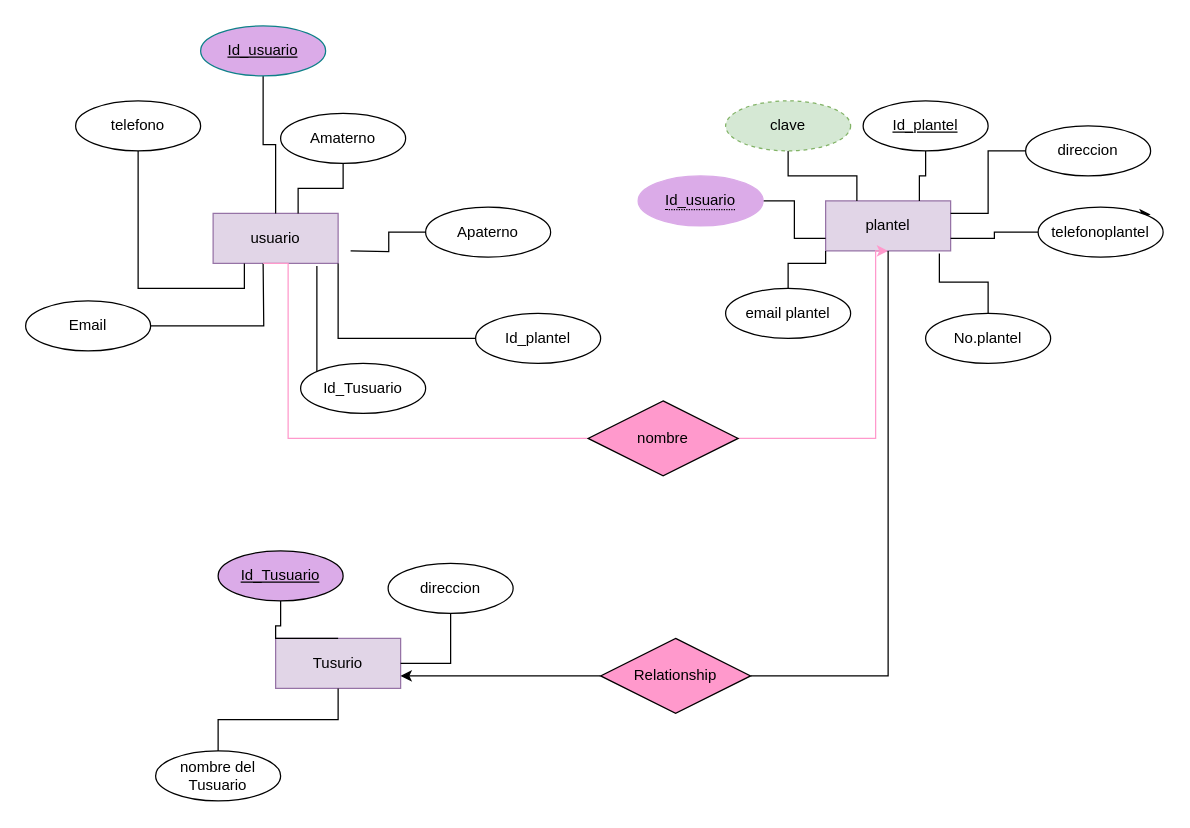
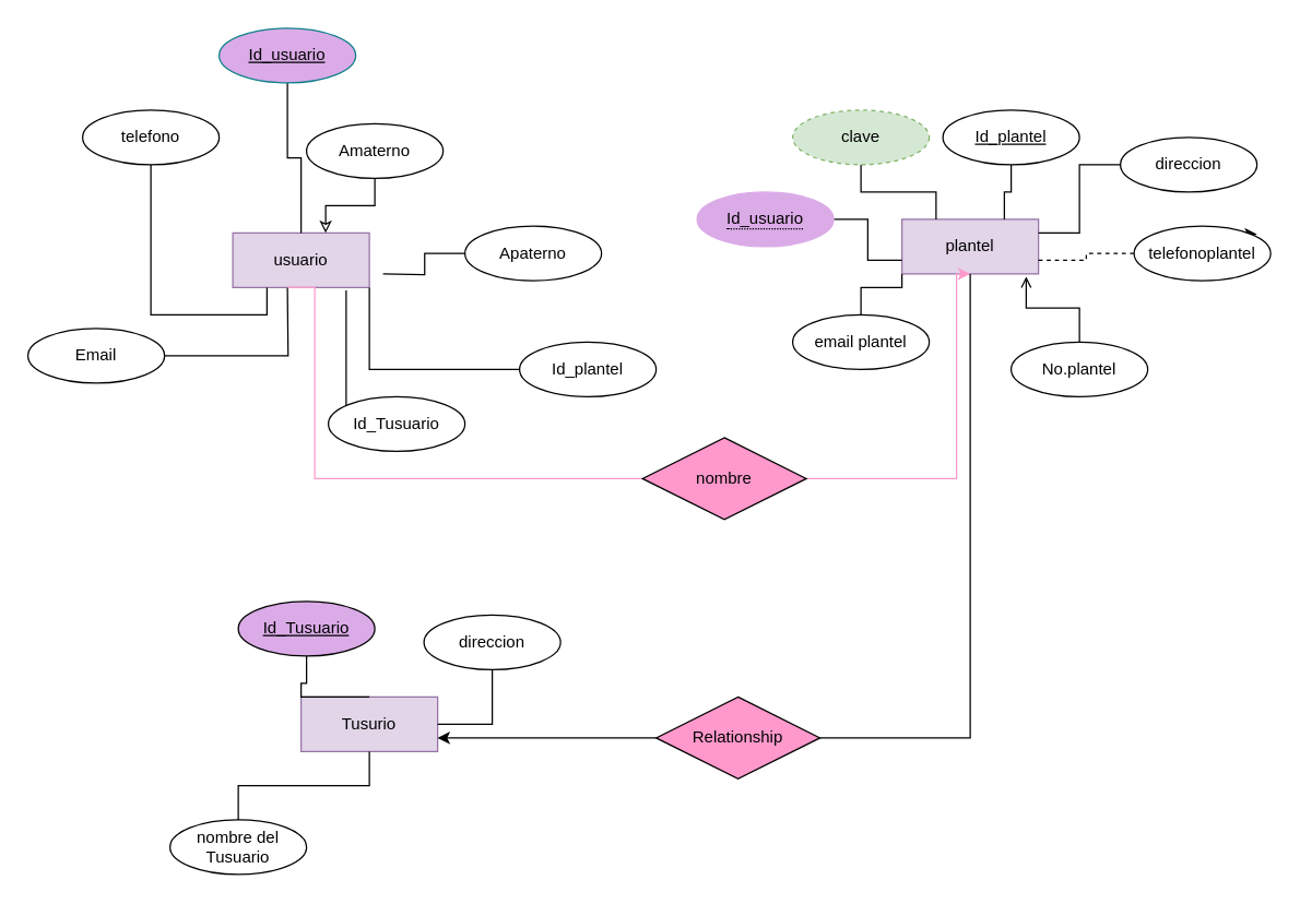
  <mxCell id="0" />
  <mxCell id="1" parent="0" />
  <mxCell id="2" value="usuario" style="whiteSpace=wrap;html=1;align=center;fillColor=#e1d5e7;strokeColor=#9673a6;" vertex="1" parent="1"><mxGeometry x="170" y="170" width="100" height="40" as="geometry" /></mxCell>
  <mxCell id="3" style="edgeStyle=orthogonalEdgeStyle;rounded=0;orthogonalLoop=1;jettySize=auto;html=1;endArrow=none;endFill=0;" edge="1" parent="1" source="4" target="2"><mxGeometry relative="1" as="geometry" /></mxCell>
  <mxCell id="4" value="Id_usuario" style="ellipse;whiteSpace=wrap;html=1;align=center;fontStyle=4;fillColor=#DBABE8;strokeColor=#0e8088;" vertex="1" parent="1"><mxGeometry x="160" y="20" width="100" height="40" as="geometry" /></mxCell>
  <mxCell id="5" style="edgeStyle=orthogonalEdgeStyle;rounded=0;orthogonalLoop=1;jettySize=auto;html=1;entryX=0.25;entryY=1;entryDx=0;entryDy=0;endArrow=none;endFill=0;" edge="1" parent="1" source="6" target="2"><mxGeometry relative="1" as="geometry"><Array as="points"><mxPoint x="195" y="230" /></Array></mxGeometry></mxCell>
  <mxCell id="6" value="telefono" style="ellipse;whiteSpace=wrap;html=1;align=center;" vertex="1" parent="1"><mxGeometry x="60" y="80" width="100" height="40" as="geometry" /></mxCell>
  <mxCell id="7" style="edgeStyle=orthogonalEdgeStyle;rounded=0;orthogonalLoop=1;jettySize=auto;html=1;endArrow=none;endFill=0;" edge="1" parent="1" source="8"><mxGeometry relative="1" as="geometry"><mxPoint x="210" y="210" as="targetPoint" /></mxGeometry></mxCell>
  <mxCell id="8" value="Email" style="ellipse;whiteSpace=wrap;html=1;align=center;" vertex="1" parent="1"><mxGeometry x="20" y="240" width="100" height="40" as="geometry" /></mxCell>
- <mxCell id="9" style="edgeStyle=orthogonalEdgeStyle;rounded=0;orthogonalLoop=1;jettySize=auto;html=1;entryX=0.68;entryY=0;entryDx=0;entryDy=0;entryPerimeter=0;endArrow=none;endFill=0;" edge="1" parent="1" source="10" target="2"><mxGeometry relative="1" as="geometry" /></mxCell>
+ <mxCell id="9" style="edgeStyle=orthogonalEdgeStyle;rounded=0;orthogonalLoop=1;jettySize=auto;html=1;entryX=0.68;entryY=0;entryDx=0;entryDy=0;entryPerimeter=0;endArrow=classic;endFill=0;" edge="1" parent="1" source="10" target="2"><mxGeometry relative="1" as="geometry" /></mxCell>
  <mxCell id="10" value="Amaterno" style="ellipse;whiteSpace=wrap;html=1;align=center;" vertex="1" parent="1"><mxGeometry x="224" y="90" width="100" height="40" as="geometry" /></mxCell>
  <mxCell id="11" style="edgeStyle=orthogonalEdgeStyle;rounded=0;orthogonalLoop=1;jettySize=auto;html=1;endArrow=none;endFill=0;" edge="1" parent="1" source="12"><mxGeometry relative="1" as="geometry"><mxPoint x="280" y="200" as="targetPoint" /></mxGeometry></mxCell>
  <mxCell id="12" value="Apaterno" style="ellipse;whiteSpace=wrap;html=1;align=center;" vertex="1" parent="1"><mxGeometry x="340" y="165" width="100" height="40" as="geometry" /></mxCell>
  <mxCell id="13" style="edgeStyle=orthogonalEdgeStyle;rounded=0;orthogonalLoop=1;jettySize=auto;html=1;entryX=0.83;entryY=1.05;entryDx=0;entryDy=0;entryPerimeter=0;endArrow=none;endFill=0;" edge="1" parent="1" source="14" target="2"><mxGeometry relative="1" as="geometry"><Array as="points"><mxPoint x="253" y="270" /><mxPoint x="253" y="270" /></Array></mxGeometry></mxCell>
  <mxCell id="14" value="Id_Tusuario" style="ellipse;whiteSpace=wrap;html=1;align=center;" vertex="1" parent="1"><mxGeometry x="240" y="290" width="100" height="40" as="geometry" /></mxCell>
  <mxCell id="15" style="edgeStyle=orthogonalEdgeStyle;rounded=0;orthogonalLoop=1;jettySize=auto;html=1;entryX=1;entryY=1;entryDx=0;entryDy=0;endArrow=none;endFill=0;" edge="1" parent="1" source="16" target="2"><mxGeometry relative="1" as="geometry" /></mxCell>
  <mxCell id="16" value="Id_plantel" style="ellipse;whiteSpace=wrap;html=1;align=center;" vertex="1" parent="1"><mxGeometry x="380" y="250" width="100" height="40" as="geometry" /></mxCell>
  <mxCell id="17" value="plantel" style="whiteSpace=wrap;html=1;align=center;fillColor=#e1d5e7;strokeColor=#9673a6;" vertex="1" parent="1"><mxGeometry x="660" y="160" width="100" height="40" as="geometry" /></mxCell>
  <mxCell id="18" style="edgeStyle=orthogonalEdgeStyle;rounded=0;orthogonalLoop=1;jettySize=auto;html=1;entryX=0.75;entryY=0;entryDx=0;entryDy=0;endArrow=none;endFill=0;" edge="1" parent="1" source="19" target="17"><mxGeometry relative="1" as="geometry" /></mxCell>
  <mxCell id="19" value="Id_plantel" style="ellipse;whiteSpace=wrap;html=1;align=center;fontStyle=4;" vertex="1" parent="1"><mxGeometry x="690" y="80" width="100" height="40" as="geometry" /></mxCell>
  <mxCell id="20" style="edgeStyle=orthogonalEdgeStyle;rounded=0;orthogonalLoop=1;jettySize=auto;html=1;entryX=1;entryY=0.25;entryDx=0;entryDy=0;endArrow=none;endFill=0;" edge="1" parent="1" source="21" target="17"><mxGeometry relative="1" as="geometry"><mxPoint x="770" y="180" as="targetPoint" /></mxGeometry></mxCell>
  <mxCell id="21" value="direccion" style="ellipse;whiteSpace=wrap;html=1;align=center;" vertex="1" parent="1"><mxGeometry x="820" y="100" width="100" height="40" as="geometry" /></mxCell>
  <mxCell id="22" style="edgeStyle=orthogonalEdgeStyle;rounded=0;orthogonalLoop=1;jettySize=auto;html=1;exitX=1;exitY=0;exitDx=0;exitDy=0;" edge="1" parent="1" source="24"><mxGeometry relative="1" as="geometry"><mxPoint x="920" y="171" as="targetPoint" /></mxGeometry></mxCell>
- <mxCell id="23" style="edgeStyle=orthogonalEdgeStyle;rounded=0;orthogonalLoop=1;jettySize=auto;html=1;entryX=1;entryY=0.75;entryDx=0;entryDy=0;endArrow=none;endFill=0;" edge="1" parent="1" source="24" target="17"><mxGeometry relative="1" as="geometry" /></mxCell>
+ <mxCell id="23" style="edgeStyle=orthogonalEdgeStyle;rounded=0;orthogonalLoop=1;jettySize=auto;html=1;entryX=1;entryY=0.75;entryDx=0;entryDy=0;endArrow=none;endFill=0;dashed=1;" edge="1" parent="1" source="24" target="17"><mxGeometry relative="1" as="geometry" /></mxCell>
  <mxCell id="24" value="telefonoplantel" style="ellipse;whiteSpace=wrap;html=1;align=center;" vertex="1" parent="1"><mxGeometry x="830" y="165" width="100" height="40" as="geometry" /></mxCell>
  <mxCell id="25" style="edgeStyle=orthogonalEdgeStyle;rounded=0;orthogonalLoop=1;jettySize=auto;html=1;entryX=0;entryY=1;entryDx=0;entryDy=0;endArrow=none;endFill=0;" edge="1" parent="1" source="26" target="17"><mxGeometry relative="1" as="geometry" /></mxCell>
  <mxCell id="26" value="email plantel" style="ellipse;whiteSpace=wrap;html=1;align=center;" vertex="1" parent="1"><mxGeometry x="580" y="230" width="100" height="40" as="geometry" /></mxCell>
- <mxCell id="27" style="edgeStyle=orthogonalEdgeStyle;rounded=0;orthogonalLoop=1;jettySize=auto;html=1;entryX=0.91;entryY=1.05;entryDx=0;entryDy=0;entryPerimeter=0;endArrow=none;endFill=0;" edge="1" parent="1" source="28" target="17"><mxGeometry relative="1" as="geometry" /></mxCell>
+ <mxCell id="27" style="edgeStyle=orthogonalEdgeStyle;rounded=0;orthogonalLoop=1;jettySize=auto;html=1;entryX=0.91;entryY=1.05;entryDx=0;entryDy=0;entryPerimeter=0;endArrow=open;endFill=0;" edge="1" parent="1" source="28" target="17"><mxGeometry relative="1" as="geometry" /></mxCell>
  <mxCell id="28" value="No.plantel" style="ellipse;whiteSpace=wrap;html=1;align=center;" vertex="1" parent="1"><mxGeometry x="740" y="250" width="100" height="40" as="geometry" /></mxCell>
  <mxCell id="29" style="edgeStyle=orthogonalEdgeStyle;rounded=0;orthogonalLoop=1;jettySize=auto;html=1;entryX=0.25;entryY=0;entryDx=0;entryDy=0;endArrow=none;endFill=0;" edge="1" parent="1" source="30" target="17"><mxGeometry relative="1" as="geometry" /></mxCell>
  <mxCell id="30" value="clave" style="ellipse;whiteSpace=wrap;html=1;align=center;dashed=1;fillColor=#d5e8d4;strokeColor=#82b366;" vertex="1" parent="1"><mxGeometry x="580" y="80" width="100" height="40" as="geometry" /></mxCell>
  <mxCell id="31" value="Tusurio" style="whiteSpace=wrap;html=1;align=center;fillColor=#e1d5e7;strokeColor=#9673a6;" vertex="1" parent="1"><mxGeometry x="220" y="510" width="100" height="40" as="geometry" /></mxCell>
  <mxCell id="32" style="edgeStyle=orthogonalEdgeStyle;rounded=0;orthogonalLoop=1;jettySize=auto;html=1;entryX=0;entryY=0.75;entryDx=0;entryDy=0;endArrow=none;endFill=0;" edge="1" parent="1" source="33" target="17"><mxGeometry relative="1" as="geometry" /></mxCell>
  <mxCell id="33" value="&lt;span style=&quot;border-bottom: 1px dotted&quot;&gt;Id_usuario&lt;/span&gt;" style="ellipse;whiteSpace=wrap;html=1;align=center;strokeColor=#DBABE8;fillColor=#DBABE8;" vertex="1" parent="1"><mxGeometry x="510" y="140" width="100" height="40" as="geometry" /></mxCell>
  <mxCell id="34" style="edgeStyle=orthogonalEdgeStyle;rounded=0;orthogonalLoop=1;jettySize=auto;html=1;entryX=0.5;entryY=1;entryDx=0;entryDy=0;endArrow=none;endFill=0;" edge="1" parent="1" source="35" target="31"><mxGeometry relative="1" as="geometry" /></mxCell>
  <mxCell id="35" value="nombre del Tusuario" style="ellipse;whiteSpace=wrap;html=1;align=center;" vertex="1" parent="1"><mxGeometry x="124" y="600" width="100" height="40" as="geometry" /></mxCell>
  <mxCell id="36" style="edgeStyle=orthogonalEdgeStyle;rounded=0;orthogonalLoop=1;jettySize=auto;html=1;entryX=1;entryY=0.5;entryDx=0;entryDy=0;endArrow=none;endFill=0;" edge="1" parent="1" source="37" target="31"><mxGeometry relative="1" as="geometry" /></mxCell>
  <mxCell id="37" value="direccion" style="ellipse;whiteSpace=wrap;html=1;align=center;" vertex="1" parent="1"><mxGeometry x="310" y="450" width="100" height="40" as="geometry" /></mxCell>
  <mxCell id="38" style="edgeStyle=orthogonalEdgeStyle;rounded=0;orthogonalLoop=1;jettySize=auto;html=1;entryX=0.5;entryY=0;entryDx=0;entryDy=0;endArrow=none;endFill=0;" edge="1" parent="1" source="39" target="31"><mxGeometry relative="1" as="geometry"><Array as="points"><mxPoint x="224" y="500" /><mxPoint x="220" y="500" /></Array></mxGeometry></mxCell>
  <mxCell id="39" value="Id_Tusuario" style="ellipse;whiteSpace=wrap;html=1;align=center;fontStyle=4;fillColor=#DBABE8;" vertex="1" parent="1"><mxGeometry x="174" y="440" width="100" height="40" as="geometry" /></mxCell>
  <mxCell id="40" style="edgeStyle=orthogonalEdgeStyle;rounded=0;orthogonalLoop=1;jettySize=auto;html=1;entryX=0.4;entryY=1;entryDx=0;entryDy=0;entryPerimeter=0;endArrow=none;endFill=0;strokeColor=#FF99CC;" edge="1" parent="1" source="42" target="2"><mxGeometry relative="1" as="geometry"><Array as="points"><mxPoint x="230" y="350" /><mxPoint x="230" y="210" /></Array></mxGeometry></mxCell>
  <mxCell id="41" style="edgeStyle=orthogonalEdgeStyle;rounded=0;orthogonalLoop=1;jettySize=auto;html=1;endArrow=classic;endFill=1;strokeColor=#FF99CC;" edge="1" parent="1" source="42"><mxGeometry relative="1" as="geometry"><mxPoint x="710" y="200" as="targetPoint" /><Array as="points"><mxPoint x="700" y="350" /><mxPoint x="700" y="200" /></Array></mxGeometry></mxCell>
  <mxCell id="42" value="nombre" style="shape=rhombus;perimeter=rhombusPerimeter;whiteSpace=wrap;html=1;align=center;fillColor=#FF99CC;" vertex="1" parent="1"><mxGeometry x="470" y="320" width="120" height="60" as="geometry" /></mxCell>
  <mxCell id="43" style="edgeStyle=orthogonalEdgeStyle;rounded=0;orthogonalLoop=1;jettySize=auto;html=1;entryX=0.5;entryY=1;entryDx=0;entryDy=0;endArrow=none;endFill=0;" edge="1" parent="1" source="45" target="17"><mxGeometry relative="1" as="geometry" /></mxCell>
  <mxCell id="44" style="edgeStyle=orthogonalEdgeStyle;rounded=0;orthogonalLoop=1;jettySize=auto;html=1;exitX=0;exitY=0.5;exitDx=0;exitDy=0;entryX=1;entryY=0.75;entryDx=0;entryDy=0;" edge="1" parent="1" source="45" target="31"><mxGeometry relative="1" as="geometry" /></mxCell>
  <mxCell id="45" value="Relationship" style="shape=rhombus;perimeter=rhombusPerimeter;whiteSpace=wrap;html=1;align=center;fillColor=#FF99CC;" vertex="1" parent="1"><mxGeometry x="480" y="510" width="120" height="60" as="geometry" /></mxCell>
